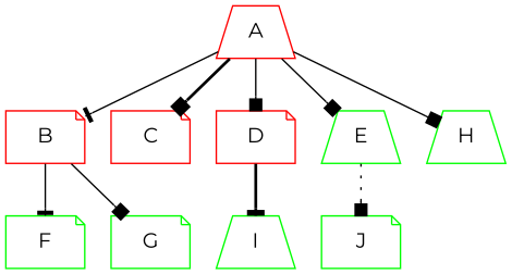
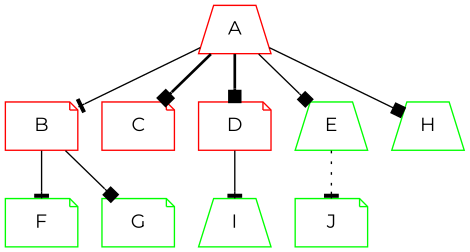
  digraph {
    fontname=Montserrat
    node [color=green fontname=Montserrat shape=note]
    edge [arrowhead=box fontname=Montserrat style=solid]
    A [color=red shape=trapezium]
    B [color=red]
    C [color=red]
    D [color=red]
    E [shape=trapezium]
    H [shape=trapezium]
    F
    G
    I [shape=trapezium]
    J
    A -> B [arrowhead=tee]
    A -> C [style=bold]
-   A -> D
+   A -> D [style=bold]
    A -> E
    A -> H
    B -> F [arrowhead=tee]
    B -> G
-   D -> I [arrowhead=tee style=bold]
-   E -> J [style=dotted]
+   D -> I [arrowhead=tee]
+   E -> J [arrowhead=tee style=dotted]
  }
